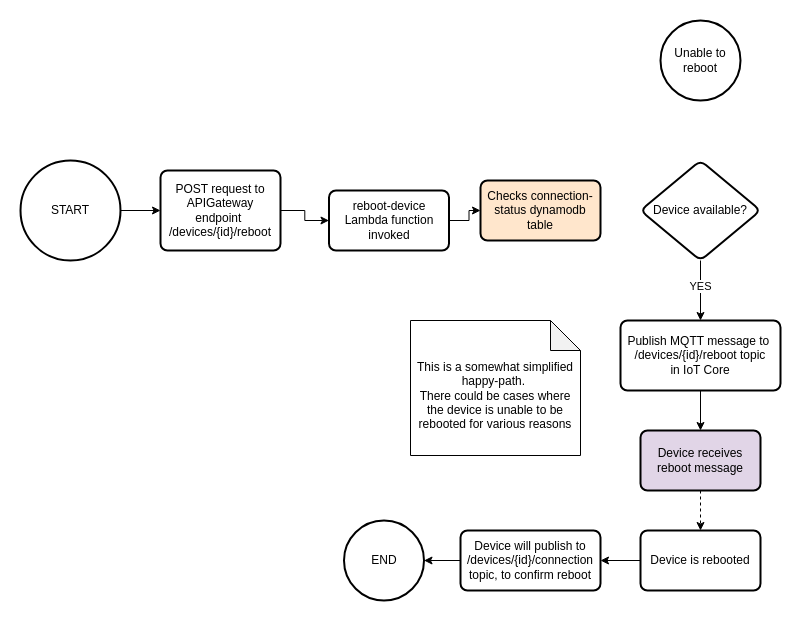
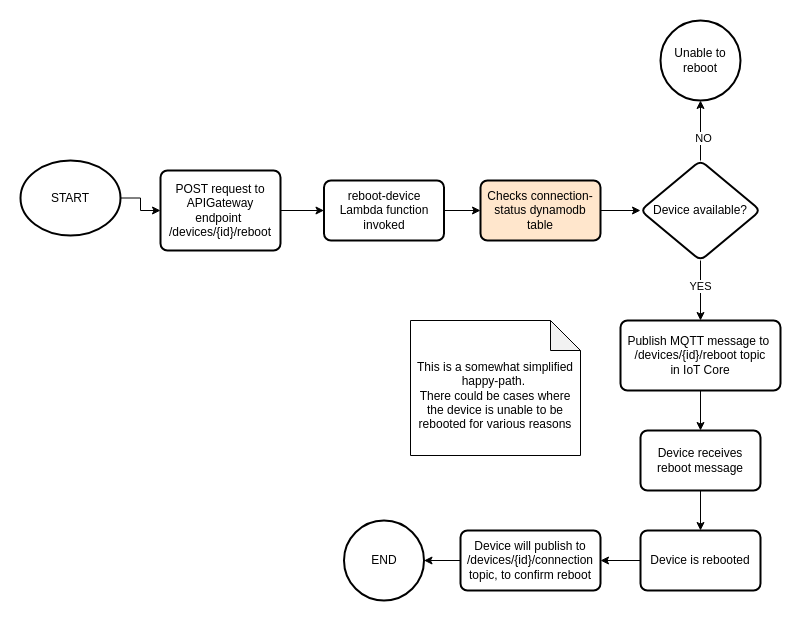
  <mxCell id="0" />
  <mxCell id="1" parent="0" />
  <mxCell id="2" value="" style="edgeStyle=orthogonalEdgeStyle;rounded=0;orthogonalLoop=1;jettySize=auto;html=1;" edge="1" parent="1" source="3" target="5"><mxGeometry relative="1" as="geometry" /></mxCell>
- <mxCell id="3" value="START" style="strokeWidth=2;html=1;shape=mxgraph.flowchart.start_2;whiteSpace=wrap;" vertex="1" parent="1"><mxGeometry x="20" y="160" width="100" height="100" as="geometry" /></mxCell>
+ <mxCell id="3" value="START" style="strokeWidth=2;html=1;shape=mxgraph.flowchart.start_2;whiteSpace=wrap;" vertex="1" parent="1"><mxGeometry x="20" y="160" width="100" height="75" as="geometry" /></mxCell>
  <mxCell id="4" value="" style="edgeStyle=orthogonalEdgeStyle;rounded=0;orthogonalLoop=1;jettySize=auto;html=1;" edge="1" parent="1" source="5" target="7"><mxGeometry relative="1" as="geometry" /></mxCell>
  <mxCell id="5" value="&lt;div&gt;POST request to APIGateway endpoint&amp;nbsp;&lt;/div&gt;&lt;div&gt;/devices/{id}/reboot&lt;/div&gt;" style="rounded=1;whiteSpace=wrap;html=1;absoluteArcSize=1;arcSize=14;strokeWidth=2;" vertex="1" parent="1"><mxGeometry x="160" y="170" width="120" height="80" as="geometry" /></mxCell>
  <mxCell id="6" value="" style="edgeStyle=orthogonalEdgeStyle;rounded=0;orthogonalLoop=1;jettySize=auto;html=1;" edge="1" parent="1" source="7" target="9"><mxGeometry relative="1" as="geometry" /></mxCell>
- <mxCell id="7" value="reboot-device Lambda function invoked" style="whiteSpace=wrap;html=1;rounded=1;absoluteArcSize=1;arcSize=14;strokeWidth=2;" vertex="1" parent="1"><mxGeometry x="328.5" y="190" width="120" height="60" as="geometry" /></mxCell>
+ <mxCell id="7" value="reboot-device Lambda function invoked" style="whiteSpace=wrap;html=1;rounded=1;absoluteArcSize=1;arcSize=14;strokeWidth=2;" vertex="1" parent="1"><mxGeometry x="323.5" y="180" width="120" height="60" as="geometry" /></mxCell>
+ <mxCell id="8" value="" style="edgeStyle=orthogonalEdgeStyle;rounded=0;orthogonalLoop=1;jettySize=auto;html=1;" edge="1" parent="1" source="9" target="14"><mxGeometry relative="1" as="geometry" /></mxCell>
  <mxCell id="9" value="Checks connection-status dynamodb table" style="whiteSpace=wrap;html=1;rounded=1;absoluteArcSize=1;arcSize=14;strokeWidth=2;fillColor=#ffe6cc;" vertex="1" parent="1"><mxGeometry x="480" y="180" width="120" height="60" as="geometry" /></mxCell>
+ <mxCell id="10" value="" style="edgeStyle=orthogonalEdgeStyle;rounded=0;orthogonalLoop=1;jettySize=auto;html=1;" edge="1" parent="1" source="14" target="15"><mxGeometry relative="1" as="geometry" /></mxCell>
+ <mxCell id="11" value="NO" style="edgeLabel;html=1;align=center;verticalAlign=middle;resizable=0;points=[];" vertex="1" connectable="0" parent="10"><mxGeometry x="-0.222" y="-2" relative="1" as="geometry"><mxPoint as="offset" /></mxGeometry></mxCell>
  <mxCell id="12" value="" style="edgeStyle=orthogonalEdgeStyle;rounded=0;orthogonalLoop=1;jettySize=auto;html=1;" edge="1" parent="1" source="14" target="17"><mxGeometry relative="1" as="geometry" /></mxCell>
  <mxCell id="13" value="YES" style="edgeLabel;html=1;align=center;verticalAlign=middle;resizable=0;points=[];" vertex="1" connectable="0" parent="12"><mxGeometry x="-0.18" y="-1" relative="1" as="geometry"><mxPoint as="offset" /></mxGeometry></mxCell>
  <mxCell id="14" value="Device available?" style="rhombus;whiteSpace=wrap;html=1;rounded=1;absoluteArcSize=1;arcSize=14;strokeWidth=2;" vertex="1" parent="1"><mxGeometry x="640" y="160" width="120" height="100" as="geometry" /></mxCell>
  <mxCell id="15" value="Unable to reboot" style="ellipse;whiteSpace=wrap;html=1;rounded=1;absoluteArcSize=1;arcSize=14;strokeWidth=2;" vertex="1" parent="1"><mxGeometry x="660" y="20" width="80" height="80" as="geometry" /></mxCell>
  <mxCell id="16" value="" style="edgeStyle=orthogonalEdgeStyle;rounded=0;orthogonalLoop=1;jettySize=auto;html=1;" edge="1" parent="1" source="17" target="19"><mxGeometry relative="1" as="geometry" /></mxCell>
  <mxCell id="17" value="&lt;div&gt;Publish MQTT message to&amp;nbsp;&lt;/div&gt;&lt;div&gt;/devices/{id}/reboot topic&lt;br&gt;in IoT Core&lt;/div&gt;" style="whiteSpace=wrap;html=1;rounded=1;absoluteArcSize=1;arcSize=14;strokeWidth=2;" vertex="1" parent="1"><mxGeometry x="620" y="320" width="160" height="70" as="geometry" /></mxCell>
- <mxCell id="18" value="" style="edgeStyle=orthogonalEdgeStyle;rounded=0;orthogonalLoop=1;jettySize=auto;html=1;dashed=1;" edge="1" parent="1" source="19" target="21"><mxGeometry relative="1" as="geometry" /></mxCell>
- <mxCell id="19" value="Device receives reboot message" style="whiteSpace=wrap;html=1;rounded=1;absoluteArcSize=1;arcSize=14;strokeWidth=2;fillColor=#e1d5e7;" vertex="1" parent="1"><mxGeometry x="640" y="430" width="120" height="60" as="geometry" /></mxCell>
+ <mxCell id="18" value="" style="edgeStyle=orthogonalEdgeStyle;rounded=0;orthogonalLoop=1;jettySize=auto;html=1;" edge="1" parent="1" source="19" target="21"><mxGeometry relative="1" as="geometry" /></mxCell>
+ <mxCell id="19" value="Device receives reboot message" style="whiteSpace=wrap;html=1;rounded=1;absoluteArcSize=1;arcSize=14;strokeWidth=2;" vertex="1" parent="1"><mxGeometry x="640" y="430" width="120" height="60" as="geometry" /></mxCell>
  <mxCell id="20" value="" style="edgeStyle=orthogonalEdgeStyle;rounded=0;orthogonalLoop=1;jettySize=auto;html=1;" edge="1" parent="1" source="21" target="23"><mxGeometry relative="1" as="geometry" /></mxCell>
  <mxCell id="21" value="Device is rebooted" style="whiteSpace=wrap;html=1;rounded=1;absoluteArcSize=1;arcSize=14;strokeWidth=2;" vertex="1" parent="1"><mxGeometry x="640" y="530" width="120" height="60" as="geometry" /></mxCell>
  <mxCell id="22" value="" style="edgeStyle=orthogonalEdgeStyle;rounded=0;orthogonalLoop=1;jettySize=auto;html=1;" edge="1" parent="1" source="23" target="24"><mxGeometry relative="1" as="geometry" /></mxCell>
  <mxCell id="23" value="Device will publish to&lt;br&gt;/devices/{id}/connection&lt;br&gt;topic, to confirm reboot" style="whiteSpace=wrap;html=1;rounded=1;absoluteArcSize=1;arcSize=14;strokeWidth=2;" vertex="1" parent="1"><mxGeometry x="460" y="530" width="140" height="60" as="geometry" /></mxCell>
  <mxCell id="24" value="END" style="ellipse;whiteSpace=wrap;html=1;rounded=1;absoluteArcSize=1;arcSize=14;strokeWidth=2;" vertex="1" parent="1"><mxGeometry x="343.5" y="520" width="80" height="80" as="geometry" /></mxCell>
  <mxCell id="25" value="&lt;div&gt;&lt;br&gt;This is a somewhat simplified happy-path.&amp;nbsp;&lt;/div&gt;&lt;div&gt;There could be cases where the device is unable to be rebooted for various reasons&lt;/div&gt;" style="shape=note;whiteSpace=wrap;html=1;backgroundOutline=1;darkOpacity=0.05;" vertex="1" parent="1"><mxGeometry x="410" y="320" width="170" height="135" as="geometry" /></mxCell>
